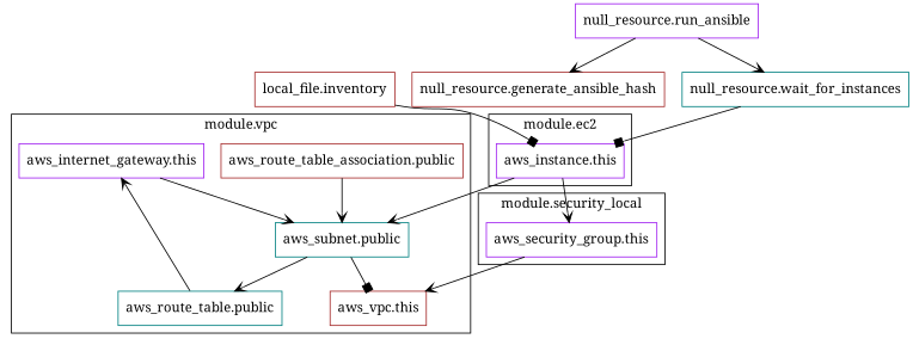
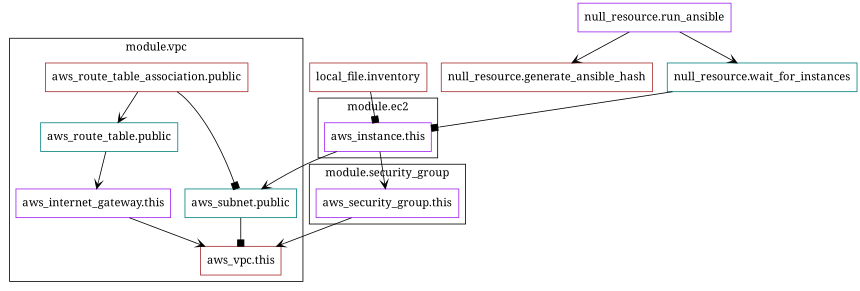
  digraph {
    fontname="Noto Serif"
    rankdir=TB
    node [color=purple fontname="Noto Serif" shape=rect]
    edge [arrowhead=vee fontname="Noto Serif"]
    n1 [label="aws_instance.this"]
    n2 [label="aws_security_group.this"]
    n3 [label="aws_internet_gateway.this"]
    n4 [color=teal label="aws_route_table.public"]
    n5 [color=brown label="aws_route_table_association.public"]
    n6 [color=teal label="aws_subnet.public"]
    n7 [color=brown label="aws_vpc.this"]
    n8 [color=brown label="local_file.inventory"]
    n9 [color=brown label="null_resource.generate_ansible_hash"]
    n10 [label="null_resource.run_ansible"]
    n11 [color=teal label="null_resource.wait_for_instances"]
    subgraph cluster_1 {
      label="module.ec2"
      n1
    }
    subgraph cluster_2 {
-     label="module.security_local"
+     label="module.security_group"
      n2
    }
    subgraph cluster_3 {
      label="module.vpc"
      n3
      n4
      n5
      n6
      n7
    }
    n1 -> n2
    n1 -> n6
    n2 -> n7
-   n3 -> n6
+   n3 -> n7
    n4 -> n3
-   n6 -> n4
-   n5 -> n6
+   n5 -> n4
+   n5 -> n6 [arrowhead=box]
    n6 -> n7 [arrowhead=box]
    n8 -> n1 [arrowhead=box]
    n10 -> n9
    n10 -> n11
    n11 -> n1 [arrowhead=box]
  }
